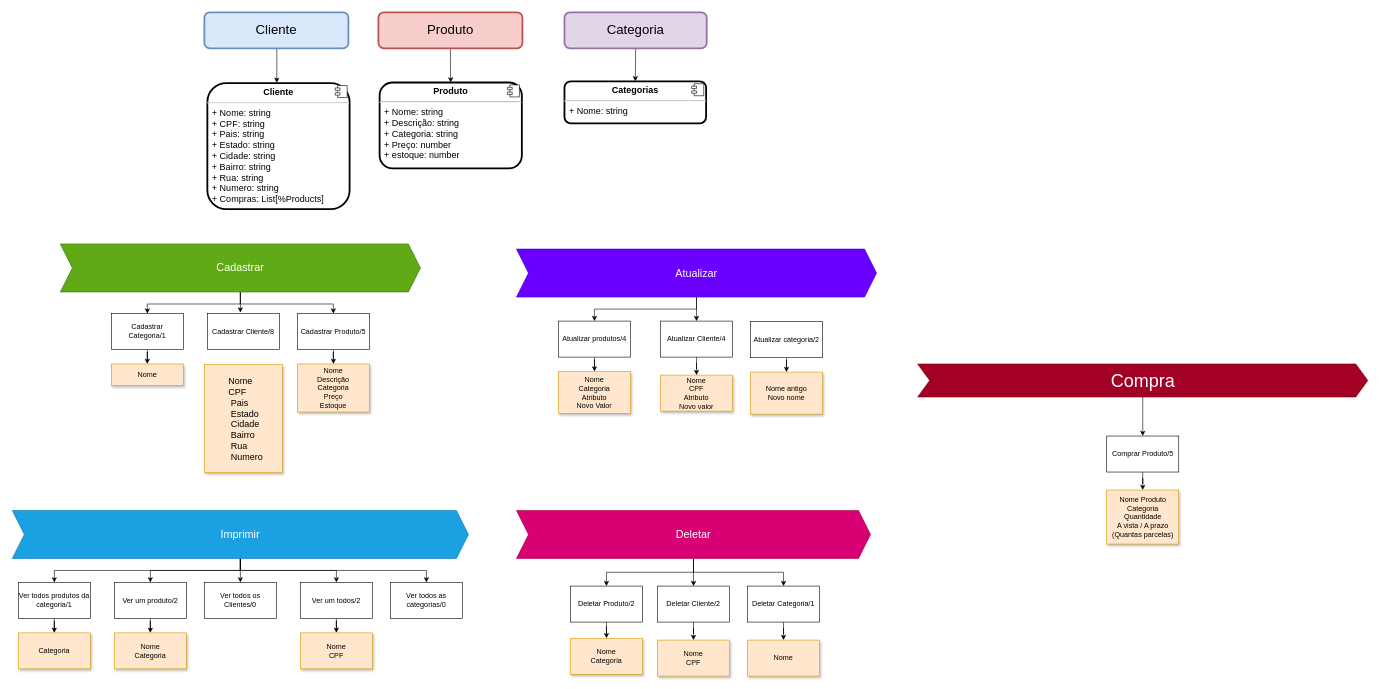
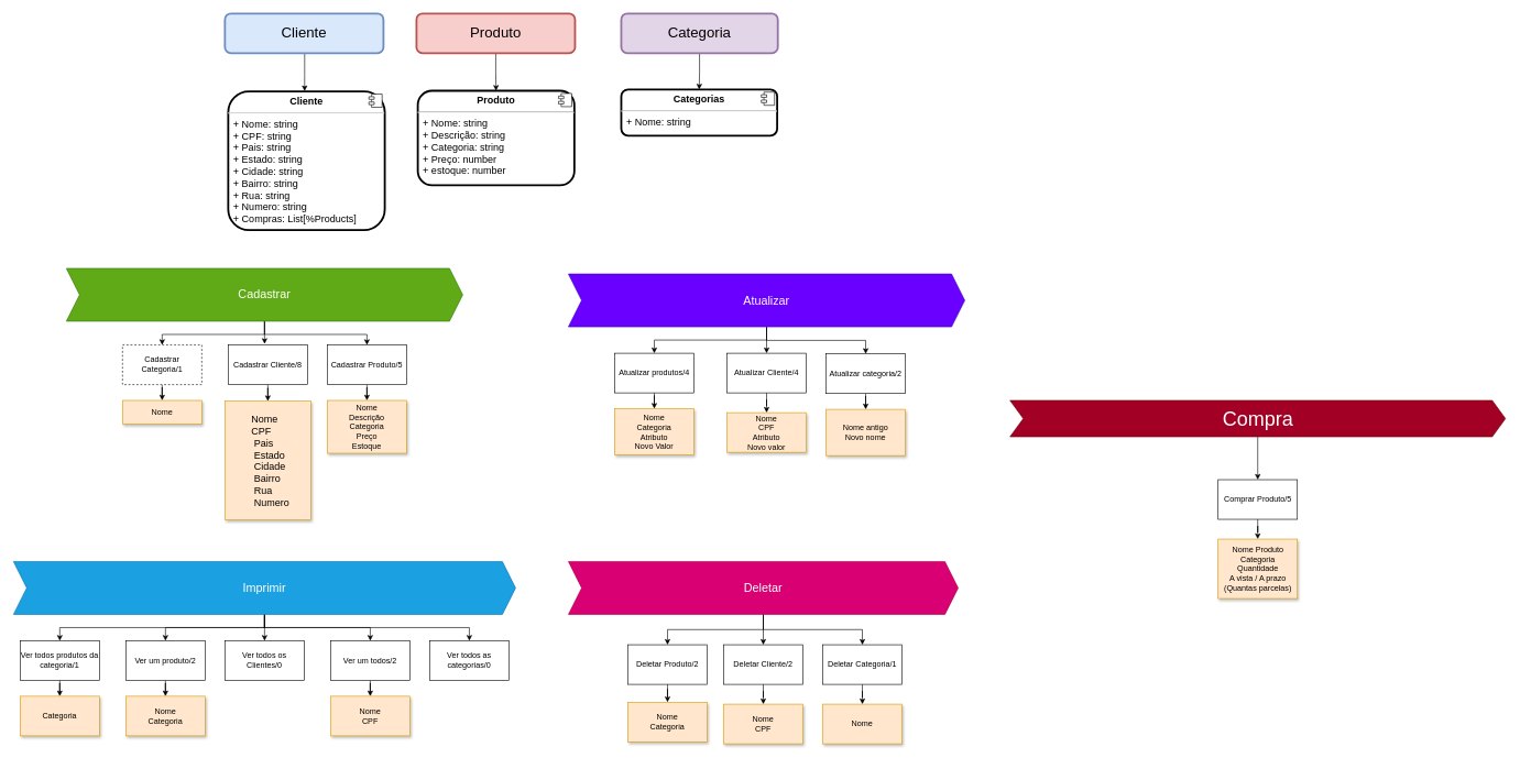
  <mxCell id="0" />
  <mxCell id="1" parent="0" />
  <mxCell id="2" style="edgeStyle=orthogonalEdgeStyle;rounded=0;orthogonalLoop=1;jettySize=auto;html=1;entryX=0.488;entryY=-0.002;entryDx=0;entryDy=0;entryPerimeter=0;" parent="1" source="3" target="4" edge="1"><mxGeometry relative="1" as="geometry"><Array as="points"><mxPoint x="460" y="112" /></Array></mxGeometry></mxCell>
  <mxCell id="3" value="Cliente" style="rounded=1;whiteSpace=wrap;html=1;strokeWidth=3;fillColor=#dae8fc;strokeColor=#6c8ebf;shadow=0;comic=0;glass=0;fontSize=22;" parent="1" vertex="1"><mxGeometry x="340" y="20" width="240" height="60" as="geometry" /></mxCell>
  <mxCell id="4" value="&lt;p style=&quot;margin: 6px 0px 0px ; text-align: center ; font-size: 15px&quot;&gt;&lt;b style=&quot;font-size: 15px&quot;&gt;Cliente&lt;/b&gt;&lt;/p&gt;&lt;hr style=&quot;font-size: 15px&quot;&gt;&lt;p style=&quot;margin: 0px 0px 0px 8px ; font-size: 15px&quot;&gt;+ Nome: string&lt;/p&gt;&lt;p style=&quot;margin: 0px 0px 0px 8px ; font-size: 15px&quot;&gt;+ CPF: string&lt;/p&gt;&lt;p style=&quot;margin: 0px 0px 0px 8px ; font-size: 15px&quot;&gt;+ Pais: string&lt;/p&gt;&lt;p style=&quot;margin: 0px 0px 0px 8px ; font-size: 15px&quot;&gt;+ Estado: string&lt;/p&gt;&lt;p style=&quot;margin: 0px 0px 0px 8px ; font-size: 15px&quot;&gt;+ Cidade: string&lt;/p&gt;&lt;p style=&quot;margin: 0px 0px 0px 8px ; font-size: 15px&quot;&gt;+ Bairro: string&lt;/p&gt;&lt;p style=&quot;margin: 0px 0px 0px 8px ; font-size: 15px&quot;&gt;+ Rua: string&lt;/p&gt;&lt;p style=&quot;margin: 0px 0px 0px 8px ; font-size: 15px&quot;&gt;+ Numero: string&lt;br style=&quot;font-size: 15px&quot;&gt;+ Compras: List[%Products]&lt;/p&gt;" style="align=left;overflow=fill;html=1;rounded=1;shadow=0;glass=0;comic=0;strokeWidth=3;gradientColor=none;fontSize=15;" parent="1" vertex="1"><mxGeometry x="345" y="138" width="237" height="210" as="geometry" /></mxCell>
  <mxCell id="5" value="" style="shape=component;jettyWidth=8;jettyHeight=4;" parent="4" vertex="1"><mxGeometry x="1" width="20" height="20" relative="1" as="geometry"><mxPoint x="-24" y="4" as="offset" /></mxGeometry></mxCell>
  <mxCell id="6" style="edgeStyle=orthogonalEdgeStyle;rounded=0;orthogonalLoop=1;jettySize=auto;html=1;entryX=0.5;entryY=0;entryDx=0;entryDy=0;fontSize=18;" parent="1" source="7" target="8" edge="1"><mxGeometry relative="1" as="geometry" /></mxCell>
  <mxCell id="7" value="Produto" style="rounded=1;whiteSpace=wrap;html=1;strokeWidth=3;fillColor=#f8cecc;strokeColor=#b85450;shadow=0;comic=0;glass=0;fontSize=22;" parent="1" vertex="1"><mxGeometry x="630" y="20" width="240" height="60" as="geometry" /></mxCell>
  <mxCell id="8" value="&lt;p style=&quot;margin: 6px 0px 0px ; text-align: center ; font-size: 15px&quot;&gt;&lt;b style=&quot;font-size: 15px&quot;&gt;Produto&lt;/b&gt;&lt;/p&gt;&lt;hr style=&quot;font-size: 15px&quot;&gt;&lt;p style=&quot;margin: 0px 0px 0px 8px ; font-size: 15px&quot;&gt;+ Nome: string&lt;/p&gt;&lt;p style=&quot;margin: 0px 0px 0px 8px ; font-size: 15px&quot;&gt;+ Descrição: string&lt;br style=&quot;font-size: 15px&quot;&gt;+ Categoria: string&lt;/p&gt;&lt;p style=&quot;margin: 0px 0px 0px 8px ; font-size: 15px&quot;&gt;+ Preço: number&lt;br style=&quot;font-size: 15px&quot;&gt;&lt;/p&gt;&lt;p style=&quot;margin: 0px 0px 0px 8px ; font-size: 15px&quot;&gt;+ estoque: number&lt;/p&gt;" style="align=left;overflow=fill;html=1;rounded=1;shadow=0;glass=0;comic=0;strokeWidth=3;gradientColor=none;fontSize=15;" parent="1" vertex="1"><mxGeometry x="632" y="137" width="237" height="143" as="geometry" /></mxCell>
  <mxCell id="9" value="" style="shape=component;jettyWidth=8;jettyHeight=4;" parent="8" vertex="1"><mxGeometry x="1" width="20" height="20" relative="1" as="geometry"><mxPoint x="-24" y="4" as="offset" /></mxGeometry></mxCell>
  <mxCell id="10" style="edgeStyle=orthogonalEdgeStyle;rounded=0;orthogonalLoop=1;jettySize=auto;html=1;entryX=0.5;entryY=0;entryDx=0;entryDy=0;fontSize=18;" parent="1" source="11" target="12" edge="1"><mxGeometry relative="1" as="geometry" /></mxCell>
  <mxCell id="11" value="Categoria" style="rounded=1;whiteSpace=wrap;html=1;strokeWidth=3;fillColor=#e1d5e7;strokeColor=#9673a6;shadow=0;comic=0;glass=0;fontSize=22;" parent="1" vertex="1"><mxGeometry x="940" y="20" width="237" height="60" as="geometry" /></mxCell>
  <mxCell id="12" value="&lt;p style=&quot;margin: 6px 0px 0px ; text-align: center ; font-size: 15px&quot;&gt;&lt;b style=&quot;font-size: 15px&quot;&gt;Categorias&lt;/b&gt;&lt;/p&gt;&lt;hr style=&quot;font-size: 15px&quot;&gt;&lt;p style=&quot;margin: 0px 0px 0px 8px ; font-size: 15px&quot;&gt;+ Nome: string&lt;/p&gt;&lt;p style=&quot;margin: 0px 0px 0px 8px ; font-size: 15px&quot;&gt;&lt;br style=&quot;font-size: 15px&quot;&gt;&lt;/p&gt;" style="align=left;overflow=fill;html=1;rounded=1;shadow=0;glass=0;comic=0;strokeWidth=3;gradientColor=none;fontSize=15;" parent="1" vertex="1"><mxGeometry x="940" y="135" width="236" height="70" as="geometry" /></mxCell>
  <mxCell id="13" value="" style="shape=component;jettyWidth=8;jettyHeight=4;" parent="12" vertex="1"><mxGeometry x="1" width="20" height="20" relative="1" as="geometry"><mxPoint x="-24" y="4" as="offset" /></mxGeometry></mxCell>
  <mxCell id="14" style="edgeStyle=orthogonalEdgeStyle;rounded=0;orthogonalLoop=1;jettySize=auto;html=1;entryX=0.459;entryY=-0.027;entryDx=0;entryDy=0;entryPerimeter=0;fontSize=18;" parent="1" source="17" target="36" edge="1"><mxGeometry relative="1" as="geometry" /></mxCell>
  <mxCell id="15" style="edgeStyle=orthogonalEdgeStyle;rounded=0;orthogonalLoop=1;jettySize=auto;html=1;entryX=0.5;entryY=0;entryDx=0;entryDy=0;fontSize=18;" parent="1" source="17" target="33" edge="1"><mxGeometry relative="1" as="geometry" /></mxCell>
  <mxCell id="16" style="edgeStyle=orthogonalEdgeStyle;rounded=0;orthogonalLoop=1;jettySize=auto;html=1;entryX=0.5;entryY=0;entryDx=0;entryDy=0;fontSize=18;" parent="1" source="17" target="39" edge="1"><mxGeometry relative="1" as="geometry" /></mxCell>
  <mxCell id="17" value="Cadastrar" style="shape=step;perimeter=stepPerimeter;whiteSpace=wrap;html=1;fixedSize=1;fontSize=18;fillColor=#60a917;strokeColor=#2D7600;fontColor=#ffffff;" parent="1" vertex="1"><mxGeometry x="100" y="406" width="600" height="80" as="geometry" /></mxCell>
  <mxCell id="18" style="edgeStyle=orthogonalEdgeStyle;rounded=0;orthogonalLoop=1;jettySize=auto;html=1;fontSize=18;" parent="1" source="21" target="45" edge="1"><mxGeometry relative="1" as="geometry" /></mxCell>
  <mxCell id="19" style="edgeStyle=orthogonalEdgeStyle;rounded=0;orthogonalLoop=1;jettySize=auto;html=1;entryX=0.5;entryY=0;entryDx=0;entryDy=0;fontSize=18;" parent="1" source="21" target="42" edge="1"><mxGeometry relative="1" as="geometry" /></mxCell>
+ <mxCell id="20" style="edgeStyle=orthogonalEdgeStyle;rounded=0;orthogonalLoop=1;jettySize=auto;html=1;entryX=0.5;entryY=0;entryDx=0;entryDy=0;fontSize=18;" parent="1" source="21" target="48" edge="1"><mxGeometry relative="1" as="geometry" /></mxCell>
  <mxCell id="21" value="Atualizar" style="shape=step;perimeter=stepPerimeter;whiteSpace=wrap;html=1;fixedSize=1;fontSize=18;fillColor=#6a00ff;strokeColor=#3700CC;fontColor=#ffffff;" parent="1" vertex="1"><mxGeometry x="860" y="414.5" width="600" height="80" as="geometry" /></mxCell>
  <mxCell id="22" style="edgeStyle=orthogonalEdgeStyle;rounded=0;orthogonalLoop=1;jettySize=auto;html=1;fontSize=18;" parent="1" source="27" target="59" edge="1"><mxGeometry relative="1" as="geometry" /></mxCell>
  <mxCell id="23" style="edgeStyle=orthogonalEdgeStyle;rounded=0;orthogonalLoop=1;jettySize=auto;html=1;fontSize=18;" parent="1" source="27" target="57" edge="1"><mxGeometry relative="1" as="geometry" /></mxCell>
  <mxCell id="24" style="edgeStyle=orthogonalEdgeStyle;rounded=0;orthogonalLoop=1;jettySize=auto;html=1;entryX=0.5;entryY=0;entryDx=0;entryDy=0;fontSize=18;" parent="1" source="27" target="60" edge="1"><mxGeometry relative="1" as="geometry" /></mxCell>
  <mxCell id="25" style="edgeStyle=orthogonalEdgeStyle;rounded=0;orthogonalLoop=1;jettySize=auto;html=1;entryX=0.5;entryY=0;entryDx=0;entryDy=0;fontSize=18;" parent="1" source="27" target="51" edge="1"><mxGeometry relative="1" as="geometry" /></mxCell>
  <mxCell id="26" style="edgeStyle=orthogonalEdgeStyle;rounded=0;orthogonalLoop=1;jettySize=auto;html=1;fontSize=18;" parent="1" source="27" target="54" edge="1"><mxGeometry relative="1" as="geometry" /></mxCell>
  <mxCell id="27" value="Imprimir" style="shape=step;perimeter=stepPerimeter;whiteSpace=wrap;html=1;fixedSize=1;fontSize=18;fillColor=#1ba1e2;strokeColor=#006EAF;fontColor=#ffffff;" parent="1" vertex="1"><mxGeometry x="20" y="850" width="760" height="80" as="geometry" /></mxCell>
  <mxCell id="28" style="edgeStyle=orthogonalEdgeStyle;rounded=0;orthogonalLoop=1;jettySize=auto;html=1;entryX=0.5;entryY=0;entryDx=0;entryDy=0;fontSize=18;" parent="1" source="31" target="65" edge="1"><mxGeometry relative="1" as="geometry" /></mxCell>
  <mxCell id="29" style="edgeStyle=orthogonalEdgeStyle;rounded=0;orthogonalLoop=1;jettySize=auto;html=1;fontSize=18;" parent="1" source="31" target="68" edge="1"><mxGeometry relative="1" as="geometry" /></mxCell>
  <mxCell id="30" style="edgeStyle=orthogonalEdgeStyle;rounded=0;orthogonalLoop=1;jettySize=auto;html=1;entryX=0.5;entryY=0;entryDx=0;entryDy=0;fontSize=18;" parent="1" source="31" target="62" edge="1"><mxGeometry relative="1" as="geometry" /></mxCell>
  <mxCell id="31" value="Deletar" style="shape=step;perimeter=stepPerimeter;whiteSpace=wrap;html=1;fixedSize=1;fontSize=18;fillColor=#d80073;strokeColor=#A50040;fontColor=#ffffff;" parent="1" vertex="1"><mxGeometry x="860" y="850" width="590" height="80" as="geometry" /></mxCell>
  <mxCell id="32" style="edgeStyle=orthogonalEdgeStyle;rounded=0;orthogonalLoop=1;jettySize=auto;html=1;entryX=0.5;entryY=0;entryDx=0;entryDy=0;fontSize=18;" parent="1" source="33" target="34" edge="1"><mxGeometry relative="1" as="geometry" /></mxCell>
  <mxCell id="33" value="Cadastrar Produto/5" style="rounded=0;whiteSpace=wrap;html=1;" parent="1" vertex="1"><mxGeometry x="495" y="522" width="120" height="60" as="geometry" /></mxCell>
  <mxCell id="34" value="Nome&lt;br&gt;Descrição&lt;br&gt;Categoria&lt;br&gt;Preço&lt;br&gt;Estoque" style="rounded=0;whiteSpace=wrap;html=1;fillColor=#ffe6cc;strokeColor=#d79b00;gradientColor=none;glass=0;shadow=1;" parent="1" vertex="1"><mxGeometry x="495" y="606" width="120" height="80" as="geometry" /></mxCell>
+ <mxCell id="35" style="edgeStyle=orthogonalEdgeStyle;rounded=0;orthogonalLoop=1;jettySize=auto;html=1;fontSize=18;" parent="1" source="36" target="37" edge="1"><mxGeometry relative="1" as="geometry" /></mxCell>
  <mxCell id="36" value="Cadastrar Cliente/8" style="rounded=0;whiteSpace=wrap;html=1;" parent="1" vertex="1"><mxGeometry x="345" y="522" width="120" height="60" as="geometry" /></mxCell>
  <mxCell id="37" value="&lt;p style=&quot;font-size: 15px ; text-align: left ; white-space: nowrap ; margin: 0px 0px 0px 8px&quot;&gt;Nome&lt;/p&gt;&lt;p style=&quot;font-size: 15px ; text-align: left ; white-space: nowrap ; margin: 0px 0px 0px 8px&quot;&gt;CPF&lt;/p&gt;&lt;p style=&quot;font-size: 15px ; text-align: left ; white-space: nowrap ; margin: 0px 0px 0px 8px&quot;&gt;&amp;nbsp;Pais&lt;/p&gt;&lt;p style=&quot;font-size: 15px ; text-align: left ; white-space: nowrap ; margin: 0px 0px 0px 8px&quot;&gt;&amp;nbsp;Estado&lt;/p&gt;&lt;p style=&quot;font-size: 15px ; text-align: left ; white-space: nowrap ; margin: 0px 0px 0px 8px&quot;&gt;&amp;nbsp;Cidade&lt;/p&gt;&lt;p style=&quot;font-size: 15px ; text-align: left ; white-space: nowrap ; margin: 0px 0px 0px 8px&quot;&gt;&amp;nbsp;Bairro&lt;/p&gt;&lt;p style=&quot;font-size: 15px ; text-align: left ; white-space: nowrap ; margin: 0px 0px 0px 8px&quot;&gt;&amp;nbsp;Rua&lt;/p&gt;&lt;p style=&quot;font-size: 15px ; text-align: left ; white-space: nowrap ; margin: 0px 0px 0px 8px&quot;&gt;&amp;nbsp;Numero&lt;/p&gt;" style="rounded=0;whiteSpace=wrap;html=1;fillColor=#ffe6cc;strokeColor=#d79b00;gradientColor=none;glass=0;shadow=1;" parent="1" vertex="1"><mxGeometry x="340" y="607" width="130" height="180" as="geometry" /></mxCell>
  <mxCell id="38" style="edgeStyle=orthogonalEdgeStyle;rounded=0;orthogonalLoop=1;jettySize=auto;html=1;fontSize=18;" parent="1" source="39" target="40" edge="1"><mxGeometry relative="1" as="geometry" /></mxCell>
- <mxCell id="39" value="Cadastrar Categoria/1" style="rounded=0;whiteSpace=wrap;html=1;" parent="1" vertex="1"><mxGeometry x="185" y="522" width="120" height="60" as="geometry" /></mxCell>
+ <mxCell id="39" value="Cadastrar Categoria/1" style="rounded=0;whiteSpace=wrap;html=1;dashed=1;" parent="1" vertex="1"><mxGeometry x="185" y="522" width="120" height="60" as="geometry" /></mxCell>
  <mxCell id="40" value="Nome&lt;br&gt;" style="rounded=0;whiteSpace=wrap;html=1;fillColor=#ffe6cc;strokeColor=#d79b00;gradientColor=none;glass=0;shadow=1;" parent="1" vertex="1"><mxGeometry x="185" y="606" width="120" height="36" as="geometry" /></mxCell>
  <mxCell id="41" style="edgeStyle=orthogonalEdgeStyle;rounded=0;orthogonalLoop=1;jettySize=auto;html=1;entryX=0.5;entryY=0;entryDx=0;entryDy=0;" parent="1" source="42" target="43" edge="1"><mxGeometry relative="1" as="geometry" /></mxCell>
  <mxCell id="42" value="Atualizar produtos/4" style="rounded=0;whiteSpace=wrap;html=1;" parent="1" vertex="1"><mxGeometry x="930" y="534.5" width="120" height="60" as="geometry" /></mxCell>
  <mxCell id="43" value="Nome&lt;br&gt;Categoria&lt;br&gt;Atributo&lt;br&gt;Novo Valor" style="rounded=0;whiteSpace=wrap;html=1;fillColor=#ffe6cc;strokeColor=#d79b00;gradientColor=none;glass=0;shadow=1;" parent="1" vertex="1"><mxGeometry x="930" y="618.5" width="120" height="70" as="geometry" /></mxCell>
  <mxCell id="44" style="edgeStyle=orthogonalEdgeStyle;rounded=0;orthogonalLoop=1;jettySize=auto;html=1;entryX=0.5;entryY=0;entryDx=0;entryDy=0;" parent="1" source="45" target="46" edge="1"><mxGeometry relative="1" as="geometry" /></mxCell>
  <mxCell id="45" value="Atualizar Cliente/4" style="rounded=0;whiteSpace=wrap;html=1;" parent="1" vertex="1"><mxGeometry x="1100" y="534.5" width="120" height="60" as="geometry" /></mxCell>
  <mxCell id="46" value="Nome&lt;br&gt;CPF&lt;br&gt;Atributo&lt;br&gt;Novo valor" style="rounded=0;whiteSpace=wrap;html=1;fillColor=#ffe6cc;strokeColor=#d79b00;gradientColor=none;glass=0;shadow=1;" parent="1" vertex="1"><mxGeometry x="1100" y="624.5" width="120" height="60" as="geometry" /></mxCell>
  <mxCell id="47" style="edgeStyle=orthogonalEdgeStyle;rounded=0;orthogonalLoop=1;jettySize=auto;html=1;entryX=0.5;entryY=0;entryDx=0;entryDy=0;" parent="1" source="48" target="49" edge="1"><mxGeometry relative="1" as="geometry" /></mxCell>
  <mxCell id="48" value="Atualizar categoria/2" style="rounded=0;whiteSpace=wrap;html=1;" parent="1" vertex="1"><mxGeometry x="1250" y="535.5" width="120" height="60" as="geometry" /></mxCell>
  <mxCell id="49" value="Nome antigo&lt;br&gt;Novo nome" style="rounded=0;whiteSpace=wrap;html=1;fillColor=#ffe6cc;strokeColor=#d79b00;gradientColor=none;glass=0;shadow=1;" parent="1" vertex="1"><mxGeometry x="1250" y="619.5" width="120" height="70" as="geometry" /></mxCell>
  <mxCell id="50" value="" style="edgeStyle=orthogonalEdgeStyle;rounded=0;orthogonalLoop=1;jettySize=auto;html=1;fontSize=15;" parent="1" source="51" target="52" edge="1"><mxGeometry relative="1" as="geometry" /></mxCell>
  <mxCell id="51" value="Ver um produto/2" style="rounded=0;whiteSpace=wrap;html=1;" parent="1" vertex="1"><mxGeometry x="190" y="970" width="120" height="60" as="geometry" /></mxCell>
  <mxCell id="52" value="Nome&lt;br&gt;Categoria" style="rounded=0;whiteSpace=wrap;html=1;fillColor=#ffe6cc;strokeColor=#d79b00;gradientColor=none;glass=0;shadow=1;" parent="1" vertex="1"><mxGeometry x="190" y="1054" width="120" height="60" as="geometry" /></mxCell>
  <mxCell id="53" style="edgeStyle=orthogonalEdgeStyle;rounded=0;orthogonalLoop=1;jettySize=auto;html=1;entryX=0.5;entryY=0;entryDx=0;entryDy=0;fontSize=15;" parent="1" source="54" target="55" edge="1"><mxGeometry relative="1" as="geometry" /></mxCell>
  <mxCell id="54" value="Ver todos produtos da categoria/1" style="rounded=0;whiteSpace=wrap;html=1;" parent="1" vertex="1"><mxGeometry x="30" y="970" width="120" height="60" as="geometry" /></mxCell>
  <mxCell id="55" value="Categoria" style="rounded=0;whiteSpace=wrap;html=1;fillColor=#ffe6cc;strokeColor=#d79b00;gradientColor=none;glass=0;shadow=1;" parent="1" vertex="1"><mxGeometry x="30" y="1054" width="120" height="60" as="geometry" /></mxCell>
  <mxCell id="56" value="" style="edgeStyle=orthogonalEdgeStyle;rounded=0;orthogonalLoop=1;jettySize=auto;html=1;fontSize=15;" parent="1" source="57" target="58" edge="1"><mxGeometry relative="1" as="geometry" /></mxCell>
  <mxCell id="57" value="Ver um todos/2" style="rounded=0;whiteSpace=wrap;html=1;" parent="1" vertex="1"><mxGeometry x="500" y="970" width="120" height="60" as="geometry" /></mxCell>
  <mxCell id="58" value="Nome&lt;br&gt;CPF" style="rounded=0;whiteSpace=wrap;html=1;fillColor=#ffe6cc;strokeColor=#d79b00;gradientColor=none;glass=0;shadow=1;" parent="1" vertex="1"><mxGeometry x="500" y="1054" width="120" height="60" as="geometry" /></mxCell>
  <mxCell id="59" value="Ver todos os Clientes/0" style="rounded=0;whiteSpace=wrap;html=1;" parent="1" vertex="1"><mxGeometry x="340" y="970" width="120" height="60" as="geometry" /></mxCell>
  <mxCell id="60" value="Ver todos as categorias/0" style="rounded=0;whiteSpace=wrap;html=1;" parent="1" vertex="1"><mxGeometry x="650" y="970" width="120" height="60" as="geometry" /></mxCell>
  <mxCell id="61" style="edgeStyle=orthogonalEdgeStyle;rounded=0;orthogonalLoop=1;jettySize=auto;html=1;exitX=0.5;exitY=1;exitDx=0;exitDy=0;fontSize=15;" parent="1" source="62" target="63" edge="1"><mxGeometry relative="1" as="geometry" /></mxCell>
  <mxCell id="62" value="Deletar Produto/2" style="rounded=0;whiteSpace=wrap;html=1;" parent="1" vertex="1"><mxGeometry x="950" y="976" width="120" height="60" as="geometry" /></mxCell>
  <mxCell id="63" value="Nome&lt;br&gt;Categoria" style="rounded=0;whiteSpace=wrap;html=1;fillColor=#ffe6cc;strokeColor=#d79b00;gradientColor=none;glass=0;shadow=1;" parent="1" vertex="1"><mxGeometry x="950" y="1063" width="120" height="60" as="geometry" /></mxCell>
  <mxCell id="64" style="edgeStyle=orthogonalEdgeStyle;rounded=0;orthogonalLoop=1;jettySize=auto;html=1;entryX=0.5;entryY=0;entryDx=0;entryDy=0;" parent="1" source="65" target="66" edge="1"><mxGeometry relative="1" as="geometry" /></mxCell>
  <mxCell id="65" value="Deletar Cliente/2" style="rounded=0;whiteSpace=wrap;html=1;" parent="1" vertex="1"><mxGeometry x="1095" y="976" width="120" height="60" as="geometry" /></mxCell>
  <mxCell id="66" value="Nome&lt;br&gt;CPF" style="rounded=0;whiteSpace=wrap;html=1;fillColor=#ffe6cc;strokeColor=#d79b00;gradientColor=none;glass=0;shadow=1;" parent="1" vertex="1"><mxGeometry x="1095" y="1066" width="120" height="60" as="geometry" /></mxCell>
  <mxCell id="67" style="edgeStyle=orthogonalEdgeStyle;rounded=0;orthogonalLoop=1;jettySize=auto;html=1;entryX=0.5;entryY=0;entryDx=0;entryDy=0;" parent="1" source="68" target="69" edge="1"><mxGeometry relative="1" as="geometry" /></mxCell>
  <mxCell id="68" value="Deletar Categoria/1" style="rounded=0;whiteSpace=wrap;html=1;" parent="1" vertex="1"><mxGeometry x="1245" y="976" width="120" height="60" as="geometry" /></mxCell>
  <mxCell id="69" value="Nome" style="rounded=0;whiteSpace=wrap;html=1;fillColor=#ffe6cc;strokeColor=#d79b00;gradientColor=none;glass=0;shadow=1;" parent="1" vertex="1"><mxGeometry x="1245" y="1066" width="120" height="60" as="geometry" /></mxCell>
  <mxCell id="70" style="edgeStyle=orthogonalEdgeStyle;rounded=0;orthogonalLoop=1;jettySize=auto;html=1;entryX=0.5;entryY=0;entryDx=0;entryDy=0;fontSize=30;" parent="1" source="71" target="73" edge="1"><mxGeometry relative="1" as="geometry" /></mxCell>
  <mxCell id="71" value="Compra" style="shape=step;perimeter=stepPerimeter;whiteSpace=wrap;html=1;fixedSize=1;fontSize=30;fillColor=#a20025;strokeColor=#6F0000;fontColor=#ffffff;" parent="1" vertex="1"><mxGeometry x="1528.5" y="606" width="750" height="55" as="geometry" /></mxCell>
  <mxCell id="72" style="edgeStyle=orthogonalEdgeStyle;rounded=0;orthogonalLoop=1;jettySize=auto;html=1;entryX=0.5;entryY=0;entryDx=0;entryDy=0;" parent="1" source="73" target="74" edge="1"><mxGeometry relative="1" as="geometry" /></mxCell>
  <mxCell id="73" value="Comprar Produto/5" style="rounded=0;whiteSpace=wrap;html=1;" parent="1" vertex="1"><mxGeometry x="1843.5" y="726" width="120" height="60" as="geometry" /></mxCell>
  <mxCell id="74" value="Nome Produto&lt;br&gt;Categoria&lt;br&gt;Quantidade&lt;br&gt;A vista / A prazo&lt;br&gt;(Quantas parcelas)" style="rounded=0;whiteSpace=wrap;html=1;fillColor=#ffe6cc;strokeColor=#d79b00;gradientColor=none;glass=0;shadow=1;" parent="1" vertex="1"><mxGeometry x="1843.5" y="816" width="120" height="90" as="geometry" /></mxCell>
